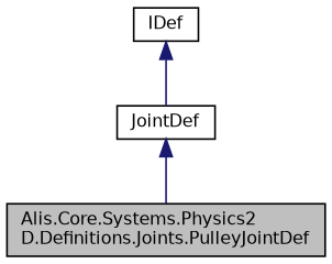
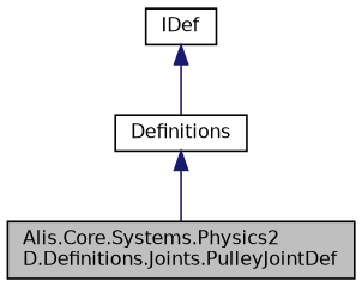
  digraph {
    node [color=black fillcolor=white fontname=Helvetica fontsize=10 shape=record style=filled]
    edge [color=midnightblue dir=back fontname=Helvetica fontsize=10 labelfontname=Helvetica labelfontsize=10 style=solid]
    n1 [fillcolor=grey75 fontcolor=black height=0.2 label="Alis.Core.Systems.Physics2\lD.Definitions.Joints.PulleyJointDef" width=0.4]
-   n2 [height=0.2 label=JointDef width=0.4]
+   n2 [height=0.2 label=Definitions width=0.4]
    n3 [height=0.2 label=IDef width=0.4]
    n2 -> n1
    n3 -> n2
  }
